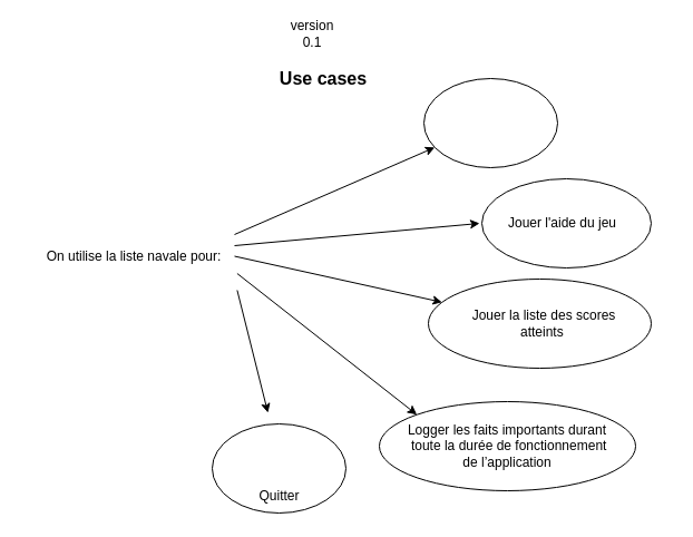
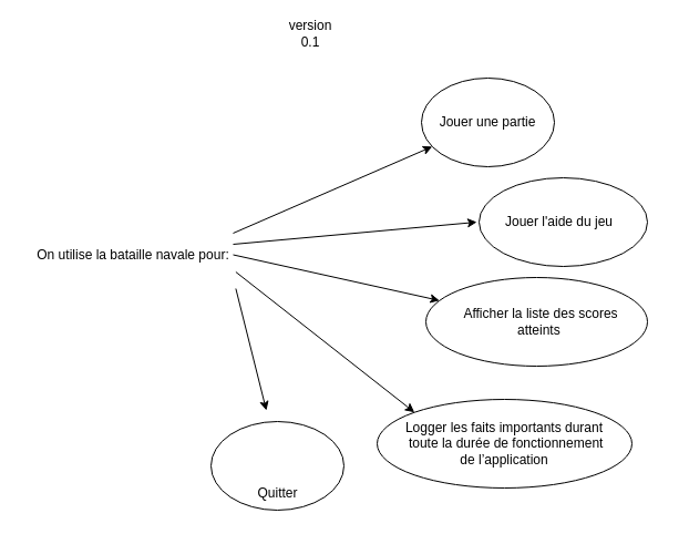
  <mxCell id="0" />
  <mxCell id="1" parent="0" />
  <mxCell id="2" value="" style="ellipse;whiteSpace=wrap;html=1;" vertex="1" parent="1"><mxGeometry x="380" y="70" width="120" height="80" as="geometry" /></mxCell>
  <mxCell id="3" value="version 0.1" style="text;html=1;strokeColor=none;fillColor=none;align=center;verticalAlign=middle;whiteSpace=wrap;rounded=0;" parent="1" vertex="1"><mxGeometry x="250" y="20" width="60" height="20" as="geometry" /></mxCell>
- <mxCell id="4" value="&lt;b&gt;&lt;font style=&quot;font-size: 16px&quot;&gt;Use cases&lt;/font&gt;&lt;/b&gt;" style="text;html=1;strokeColor=none;fillColor=none;align=center;verticalAlign=middle;whiteSpace=wrap;rounded=0;" parent="1" vertex="1"><mxGeometry x="240" y="60" width="100" height="20" as="geometry" /></mxCell>
- <mxCell id="5" value="On utilise la liste navale pour:" style="text;html=1;strokeColor=none;fillColor=none;align=center;verticalAlign=middle;whiteSpace=wrap;rounded=0;" parent="1" vertex="1"><mxGeometry x="20" y="220" width="200" height="20" as="geometry" /></mxCell>
+ <mxCell id="5" value="On utilise la bataille navale pour:" style="text;html=1;strokeColor=none;fillColor=none;align=center;verticalAlign=middle;whiteSpace=wrap;rounded=0;" parent="1" vertex="1"><mxGeometry x="20" y="220" width="200" height="20" as="geometry" /></mxCell>
  <mxCell id="6" value="" style="endArrow=classic;html=1;" parent="1" edge="1" target="2"><mxGeometry width="50" height="50" relative="1" as="geometry"><mxPoint x="210" y="210" as="sourcePoint" /><mxPoint x="380" y="130" as="targetPoint" /></mxGeometry></mxCell>
  <mxCell id="7" value="" style="endArrow=classic;html=1;" parent="1" edge="1"><mxGeometry width="50" height="50" relative="1" as="geometry"><mxPoint x="210" y="220" as="sourcePoint" /><mxPoint x="430" y="200" as="targetPoint" /></mxGeometry></mxCell>
+ <mxCell id="8" value="Jouer une partie" style="text;html=1;strokeColor=none;fillColor=none;align=center;verticalAlign=middle;whiteSpace=wrap;rounded=0;" parent="1" vertex="1"><mxGeometry x="390" y="100" width="100" height="20" as="geometry" /></mxCell>
  <mxCell id="9" value="" style="endArrow=classic;html=1;exitX=0.962;exitY=1.25;exitDx=0;exitDy=0;exitPerimeter=0;entryX=0;entryY=0;entryDx=0;entryDy=0;" parent="1" source="5" edge="1" target="12"><mxGeometry width="50" height="50" relative="1" as="geometry"><mxPoint x="205" y="280" as="sourcePoint" /><mxPoint x="360" y="360" as="targetPoint" /></mxGeometry></mxCell>
  <mxCell id="10" value="" style="endArrow=classic;html=1;" parent="1" edge="1" target="16"><mxGeometry width="50" height="50" relative="1" as="geometry"><mxPoint x="210" y="229.5" as="sourcePoint" /><mxPoint x="420" y="290" as="targetPoint" /></mxGeometry></mxCell>
  <mxCell id="11" value="" style="endArrow=classic;html=1;exitX=0.962;exitY=1.25;exitDx=0;exitDy=0;exitPerimeter=0;" parent="1" edge="1"><mxGeometry width="50" height="50" relative="1" as="geometry"><mxPoint x="212.4" y="260" as="sourcePoint" /><mxPoint x="240" y="370" as="targetPoint" /></mxGeometry></mxCell>
  <mxCell id="12" value="" style="ellipse;whiteSpace=wrap;html=1;" vertex="1" parent="1"><mxGeometry x="340" y="360" width="230" height="80" as="geometry" /></mxCell>
  <mxCell id="13" value="Logger les faits importants durant&lt;br&gt;&amp;nbsp;toute la durée de fonctionnement &lt;br&gt;de l’application" style="text;html=1;strokeColor=none;fillColor=none;align=center;verticalAlign=middle;whiteSpace=wrap;rounded=0;" parent="1" vertex="1"><mxGeometry x="310" y="390" width="290" height="20" as="geometry" /></mxCell>
  <mxCell id="14" value="" style="ellipse;whiteSpace=wrap;html=1;" vertex="1" parent="1"><mxGeometry x="190" y="380" width="120" height="80" as="geometry" /></mxCell>
  <mxCell id="15" value="Quitter" style="text;html=1;align=center;verticalAlign=middle;resizable=0;points=[];autosize=1;" parent="1" vertex="1"><mxGeometry x="225" y="435" width="50" height="20" as="geometry" /></mxCell>
  <mxCell id="16" value="" style="ellipse;whiteSpace=wrap;html=1;" vertex="1" parent="1"><mxGeometry x="384" y="250" width="200" height="80" as="geometry" /></mxCell>
- <mxCell id="17" value="Jouer la liste des scores atteints&amp;nbsp;" style="text;html=1;strokeColor=none;fillColor=none;align=center;verticalAlign=middle;whiteSpace=wrap;rounded=0;" parent="1" vertex="1"><mxGeometry x="408" y="280" width="160" height="20" as="geometry" /></mxCell>
+ <mxCell id="17" value="Afficher la liste des scores atteints&amp;nbsp;" style="text;html=1;strokeColor=none;fillColor=none;align=center;verticalAlign=middle;whiteSpace=wrap;rounded=0;" parent="1" vertex="1"><mxGeometry x="408" y="280" width="160" height="20" as="geometry" /></mxCell>
  <mxCell id="18" value="" style="ellipse;whiteSpace=wrap;html=1;" vertex="1" parent="1"><mxGeometry x="432" y="160" width="152" height="80" as="geometry" /></mxCell>
  <mxCell id="19" value="Jouer l'aide du jeu" style="text;html=1;align=center;verticalAlign=middle;resizable=0;points=[];autosize=1;" parent="1" vertex="1"><mxGeometry x="444" y="190" width="120" height="20" as="geometry" /></mxCell>
